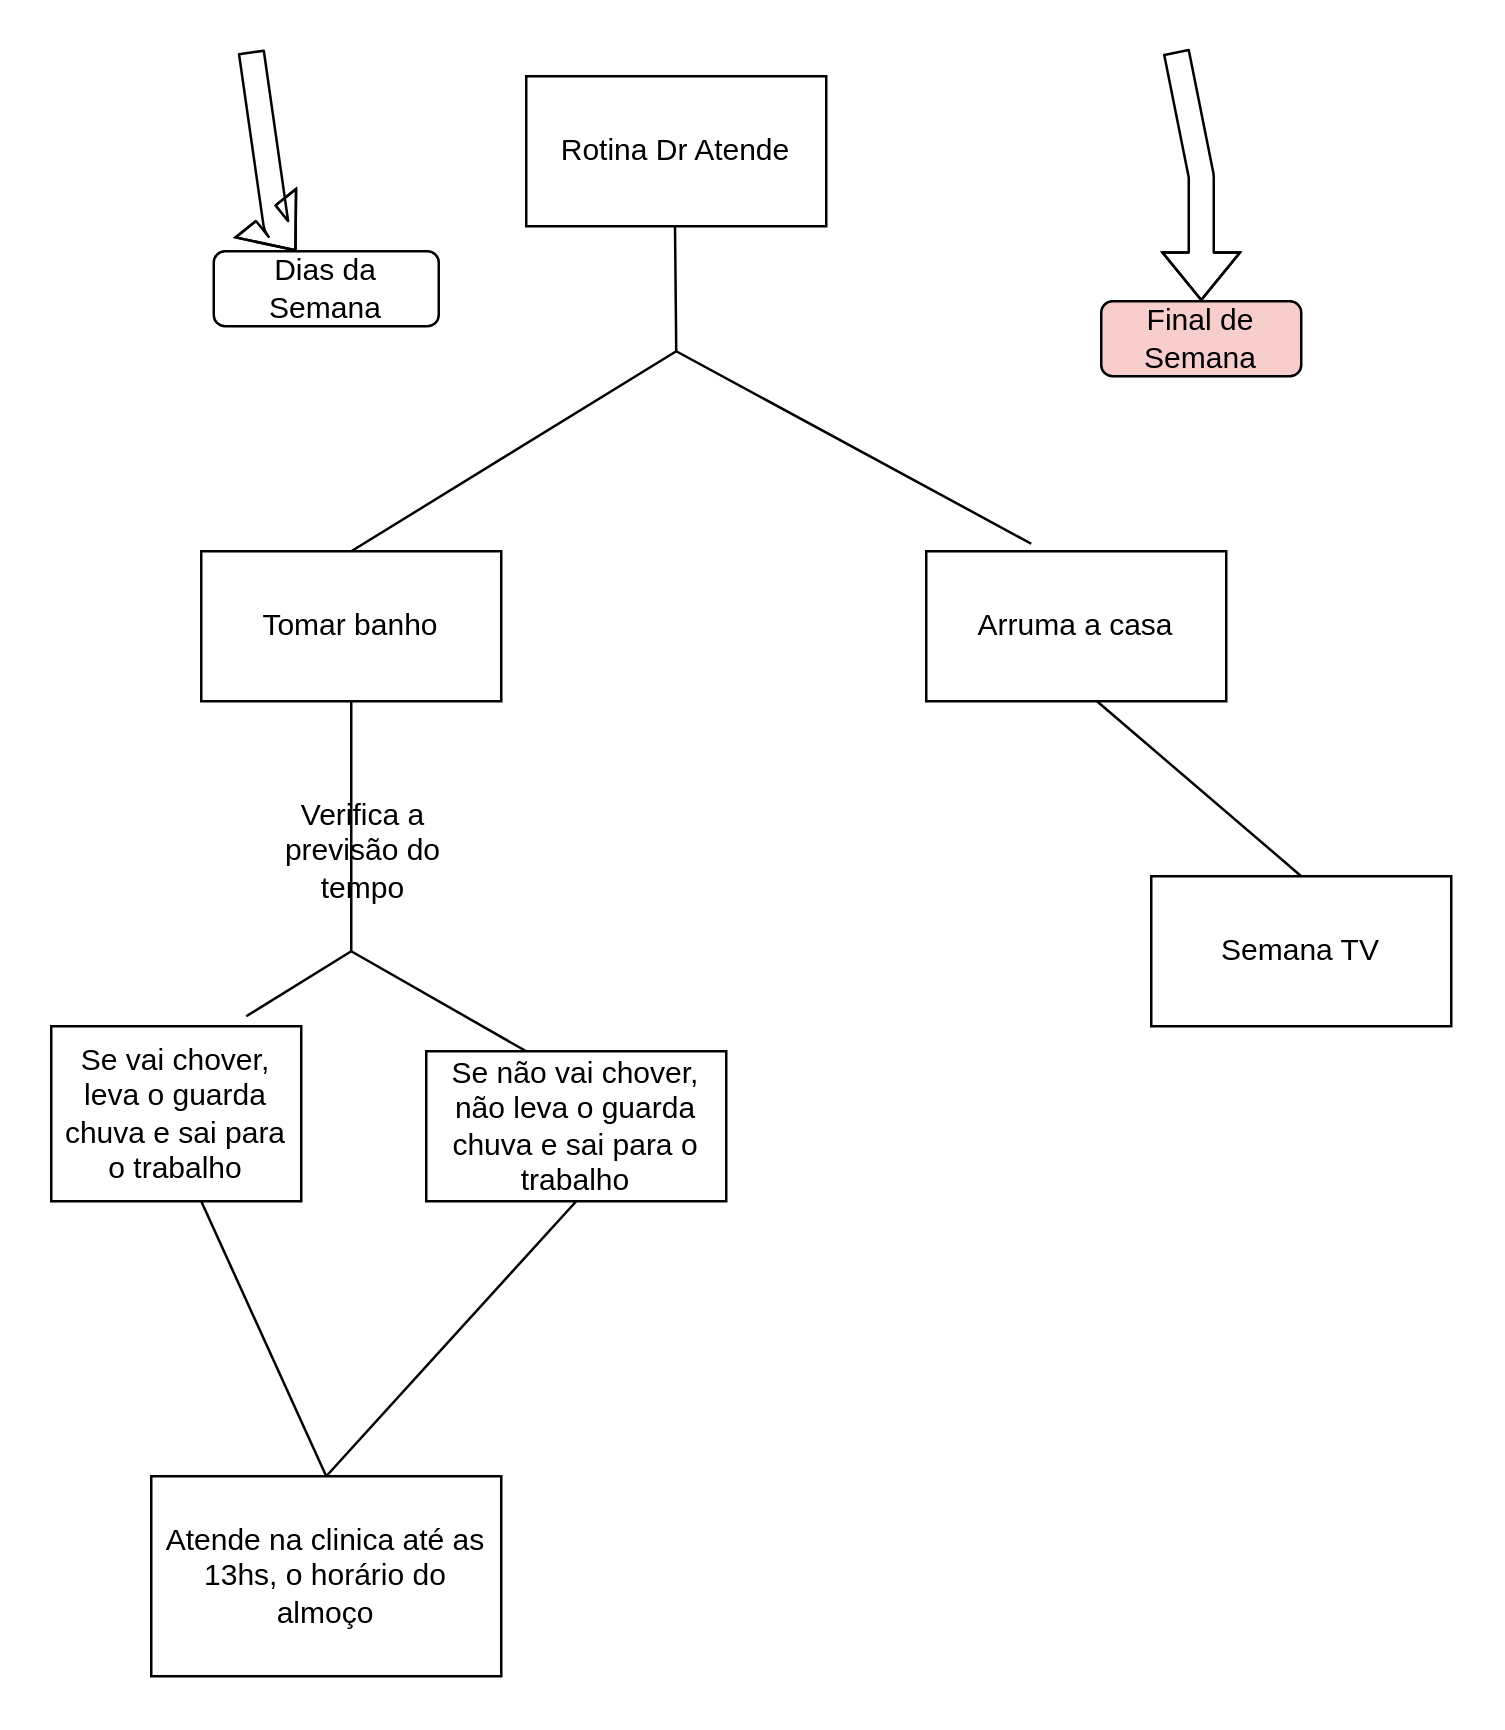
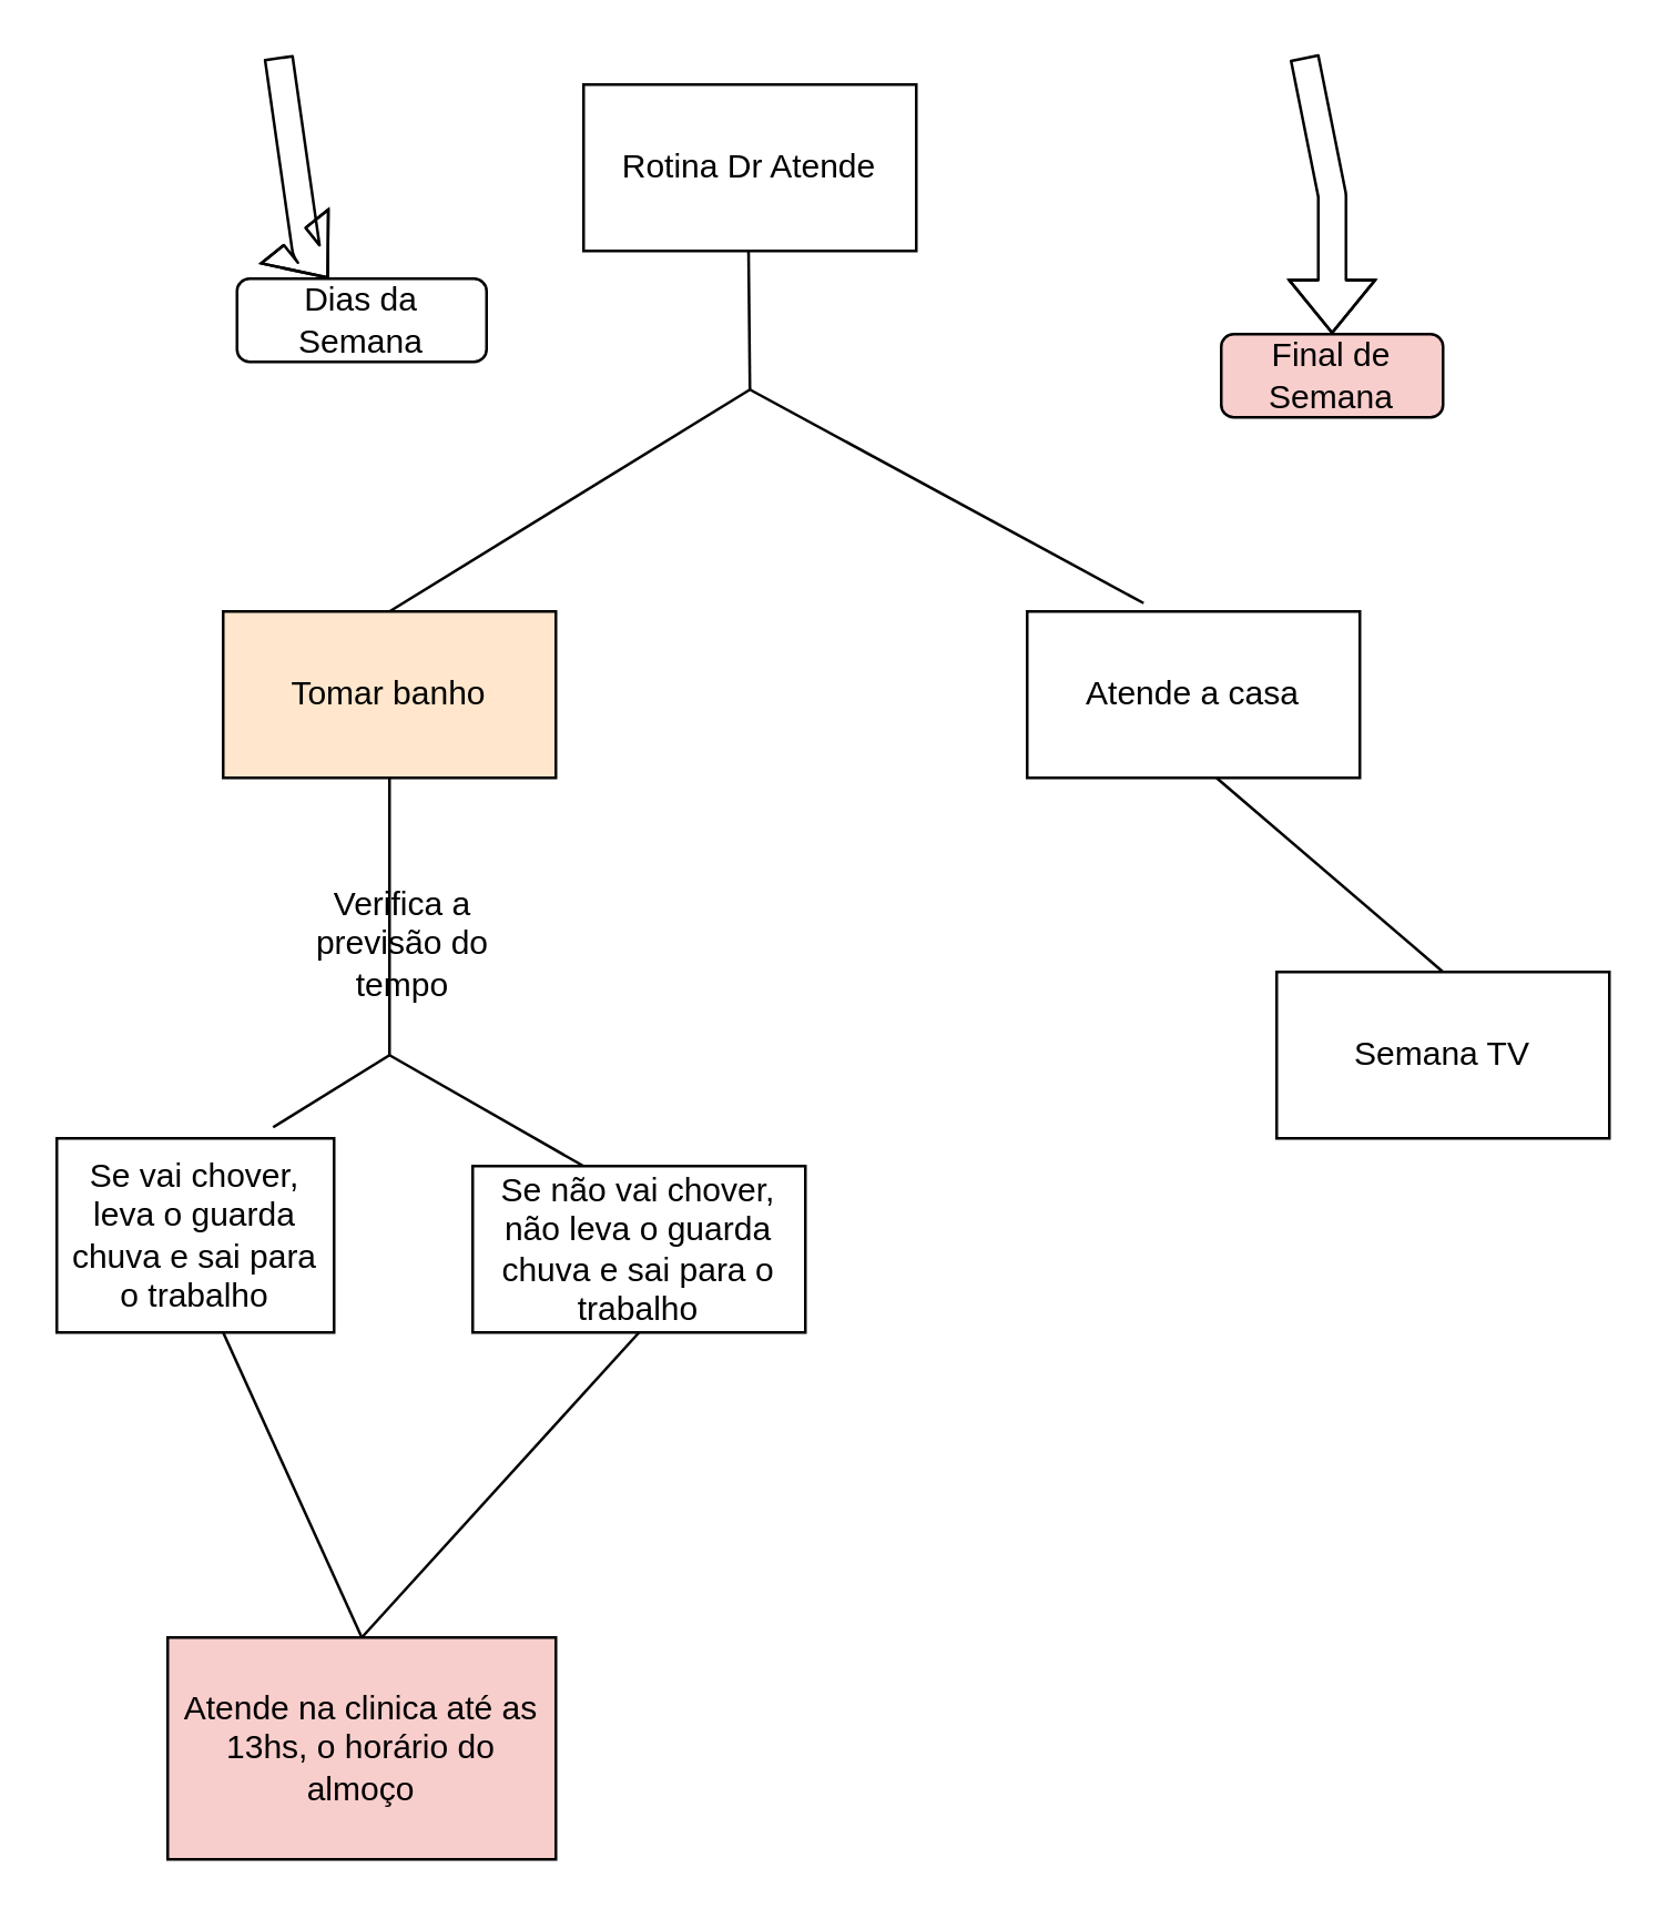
  <mxCell id="0" />
  <mxCell id="1" parent="0" />
  <mxCell id="2" value="Rotina Dr Atende&lt;br&gt;" style="rounded=0;whiteSpace=wrap;html=1;" parent="1" vertex="1"><mxGeometry x="210" y="30" width="120" height="60" as="geometry" /></mxCell>
  <mxCell id="3" value="" style="endArrow=none;html=1;" parent="1" edge="1"><mxGeometry width="50" height="50" relative="1" as="geometry"><mxPoint x="270" y="140" as="sourcePoint" /><mxPoint x="269.5" y="90" as="targetPoint" /><Array as="points" /></mxGeometry></mxCell>
  <mxCell id="4" value="" style="endArrow=none;html=1;exitX=0.5;exitY=0;exitDx=0;exitDy=0;" parent="1" source="5" edge="1"><mxGeometry width="50" height="50" relative="1" as="geometry"><mxPoint x="200" y="180" as="sourcePoint" /><mxPoint x="270" y="140" as="targetPoint" /></mxGeometry></mxCell>
- <mxCell id="5" value="Tomar banho&lt;br&gt;" style="rounded=0;whiteSpace=wrap;html=1;" parent="1" vertex="1"><mxGeometry x="80" y="220" width="120" height="60" as="geometry" /></mxCell>
- <mxCell id="6" value="Arruma a casa" style="rounded=0;whiteSpace=wrap;html=1;" parent="1" vertex="1"><mxGeometry x="370" y="220" width="120" height="60" as="geometry" /></mxCell>
+ <mxCell id="5" value="Tomar banho&lt;br&gt;" style="rounded=0;whiteSpace=wrap;html=1;fillColor=#ffe6cc;" parent="1" vertex="1"><mxGeometry x="80" y="220" width="120" height="60" as="geometry" /></mxCell>
+ <mxCell id="6" value="Atende a casa" style="rounded=0;whiteSpace=wrap;html=1;" parent="1" vertex="1"><mxGeometry x="370" y="220" width="120" height="60" as="geometry" /></mxCell>
  <mxCell id="7" value="" style="endArrow=none;html=1;exitX=0.35;exitY=-0.05;exitDx=0;exitDy=0;exitPerimeter=0;" parent="1" source="6" edge="1"><mxGeometry width="50" height="50" relative="1" as="geometry"><mxPoint x="387" y="186" as="sourcePoint" /><mxPoint x="270" y="140" as="targetPoint" /></mxGeometry></mxCell>
  <mxCell id="8" value="" style="shape=flexArrow;endArrow=classic;html=1;" parent="1" target="10" edge="1"><mxGeometry width="50" height="50" relative="1" as="geometry"><mxPoint x="100" y="20" as="sourcePoint" /><mxPoint x="110" y="140" as="targetPoint" /><Array as="points"><mxPoint x="110" y="90" /></Array></mxGeometry></mxCell>
  <mxCell id="9" value="" style="shape=flexArrow;endArrow=classic;html=1;" parent="1" edge="1"><mxGeometry width="50" height="50" relative="1" as="geometry"><mxPoint x="470" y="20" as="sourcePoint" /><mxPoint x="480" y="120" as="targetPoint" /><Array as="points"><mxPoint x="480" y="70" /></Array></mxGeometry></mxCell>
  <mxCell id="10" value="Dias da Semana" style="rounded=1;whiteSpace=wrap;html=1;" parent="1" vertex="1"><mxGeometry x="85" y="100" width="90" height="30" as="geometry" /></mxCell>
  <mxCell id="11" value="Final de Semana" style="rounded=1;whiteSpace=wrap;html=1;fillColor=#f8cecc;" parent="1" vertex="1"><mxGeometry x="440" y="120" width="80" height="30" as="geometry" /></mxCell>
  <mxCell id="12" value="" style="endArrow=none;html=1;" edge="1" parent="1"><mxGeometry width="50" height="50" relative="1" as="geometry"><mxPoint x="140" y="380" as="sourcePoint" /><mxPoint x="140" y="280" as="targetPoint" /></mxGeometry></mxCell>
  <mxCell id="13" value="Se vai chover, leva o guarda chuva e sai para o trabalho&lt;br&gt;" style="rounded=0;whiteSpace=wrap;html=1;" vertex="1" parent="1"><mxGeometry x="20" y="410" width="100" height="70" as="geometry" /></mxCell>
  <mxCell id="14" value="" style="endArrow=none;html=1;" edge="1" parent="1"><mxGeometry width="50" height="50" relative="1" as="geometry"><mxPoint x="98" y="406" as="sourcePoint" /><mxPoint x="140" y="380" as="targetPoint" /></mxGeometry></mxCell>
  <mxCell id="15" value="" style="endArrow=none;html=1;" edge="1" parent="1"><mxGeometry width="50" height="50" relative="1" as="geometry"><mxPoint x="140" y="380" as="sourcePoint" /><mxPoint x="210" y="420" as="targetPoint" /></mxGeometry></mxCell>
  <mxCell id="16" value="Se não vai chover, não leva o guarda chuva e sai para o trabalho" style="rounded=0;whiteSpace=wrap;html=1;" vertex="1" parent="1"><mxGeometry x="170" y="420" width="120" height="60" as="geometry" /></mxCell>
  <mxCell id="17" value="Verifica a previsão do tempo" style="text;html=1;strokeColor=none;fillColor=none;align=center;verticalAlign=middle;whiteSpace=wrap;rounded=0;" vertex="1" parent="1"><mxGeometry x="95" y="310" width="100" height="60" as="geometry" /></mxCell>
  <mxCell id="18" value="" style="endArrow=none;html=1;" edge="1" parent="1"><mxGeometry width="50" height="50" relative="1" as="geometry"><mxPoint x="130" y="590" as="sourcePoint" /><mxPoint x="80" y="480" as="targetPoint" /></mxGeometry></mxCell>
  <mxCell id="19" value="" style="endArrow=none;html=1;" edge="1" parent="1"><mxGeometry width="50" height="50" relative="1" as="geometry"><mxPoint x="130" y="590" as="sourcePoint" /><mxPoint x="230" y="480" as="targetPoint" /></mxGeometry></mxCell>
  <mxCell id="20" value="" style="endArrow=none;html=1;exitX=0.5;exitY=0;exitDx=0;exitDy=0;" edge="1" parent="1" source="21"><mxGeometry width="50" height="50" relative="1" as="geometry"><mxPoint x="450" y="320" as="sourcePoint" /><mxPoint x="438.286" y="280" as="targetPoint" /></mxGeometry></mxCell>
  <mxCell id="21" value="Semana TV" style="rounded=0;whiteSpace=wrap;html=1;" vertex="1" parent="1"><mxGeometry x="460" y="350" width="120" height="60" as="geometry" /></mxCell>
- <mxCell id="22" value="Atende na clinica até as 13hs, o horário do almoço" style="rounded=0;whiteSpace=wrap;html=1;" vertex="1" parent="1"><mxGeometry x="60" y="590" width="140" height="80" as="geometry" /></mxCell>
+ <mxCell id="22" value="Atende na clinica até as 13hs, o horário do almoço" style="rounded=0;whiteSpace=wrap;html=1;fillColor=#f8cecc;" vertex="1" parent="1"><mxGeometry x="60" y="590" width="140" height="80" as="geometry" /></mxCell>
